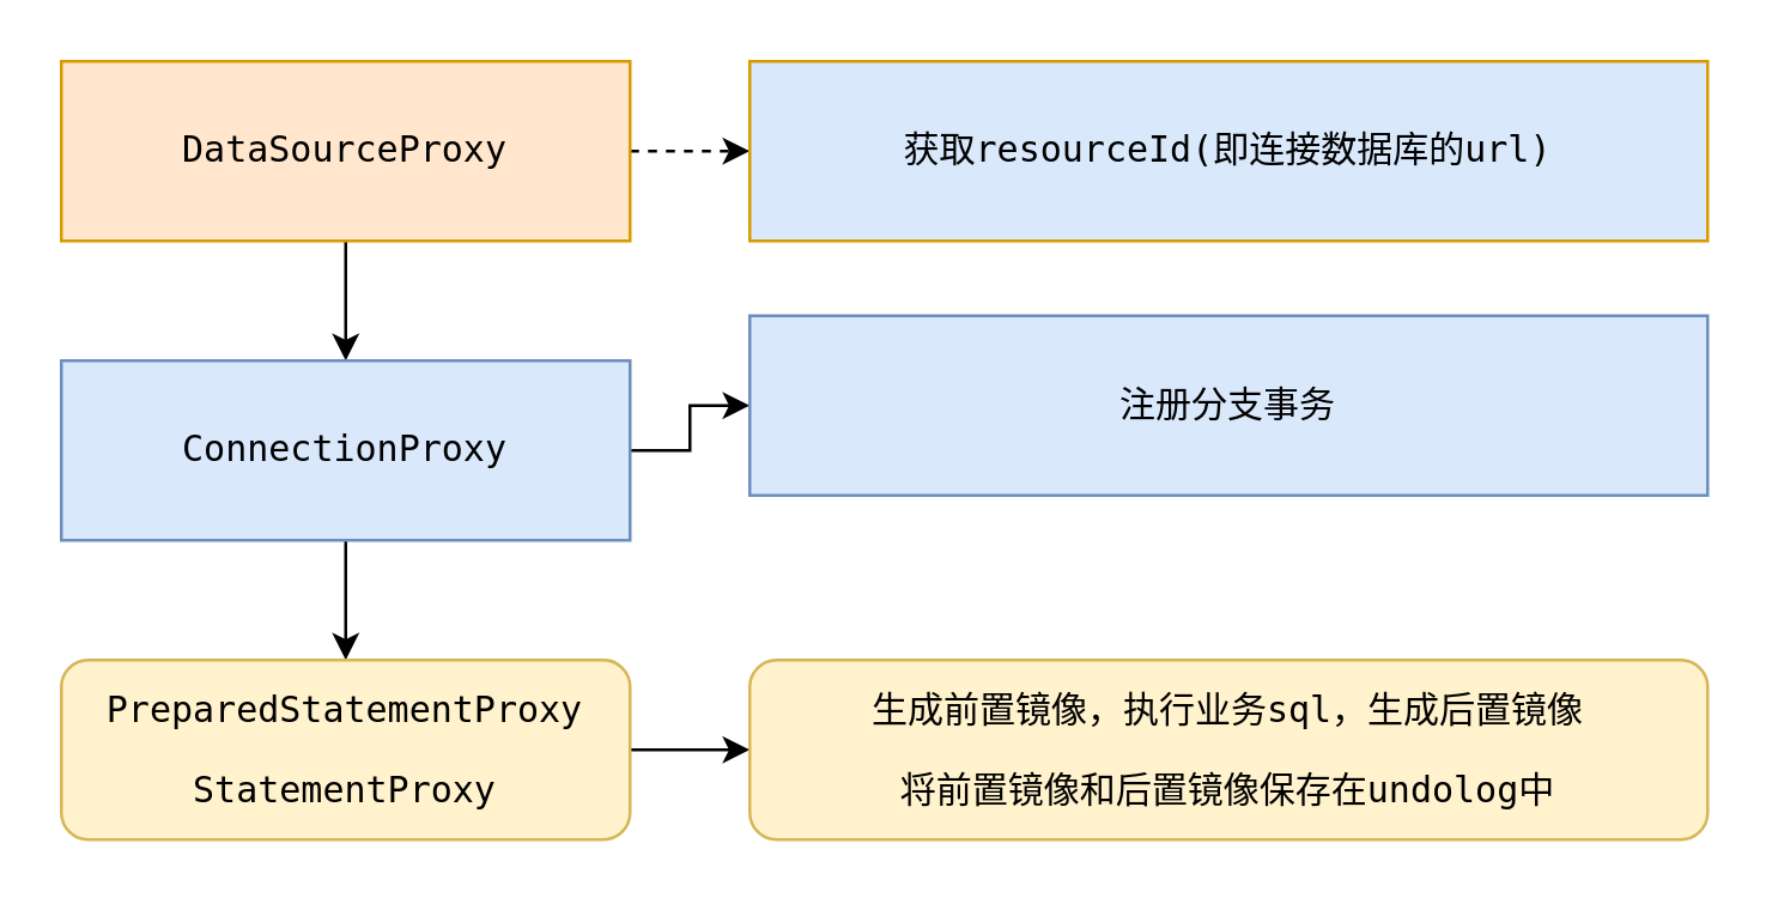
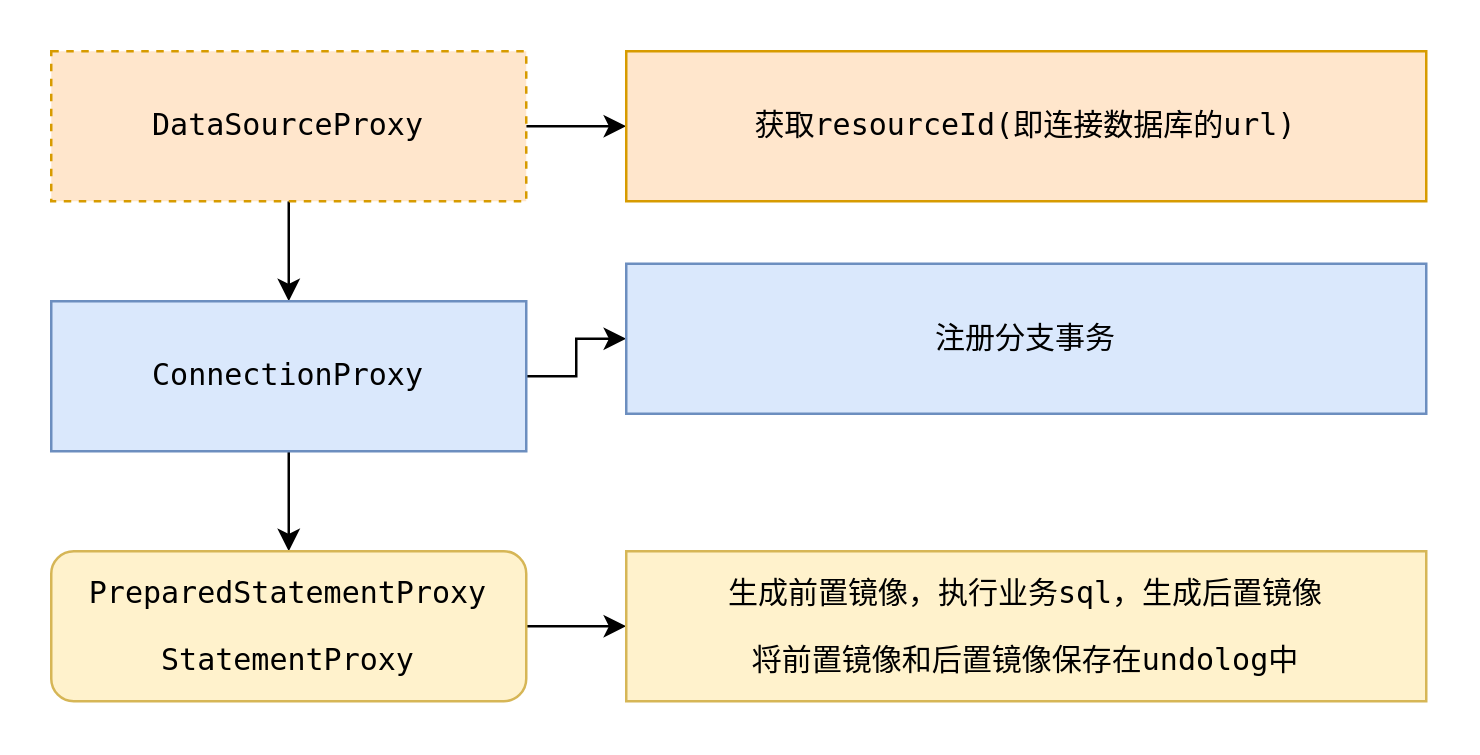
  <mxCell id="0" />
  <mxCell id="1" parent="0" />
  <mxCell id="2" style="edgeStyle=orthogonalEdgeStyle;rounded=0;orthogonalLoop=1;jettySize=auto;html=1;exitX=0.5;exitY=1;exitDx=0;exitDy=0;entryX=0.5;entryY=0;entryDx=0;entryDy=0;" edge="1" parent="1" source="4" target="7"><mxGeometry relative="1" as="geometry" /></mxCell>
- <mxCell id="3" value="" style="edgeStyle=orthogonalEdgeStyle;rounded=0;orthogonalLoop=1;jettySize=auto;html=1;dashed=1;" edge="1" parent="1" source="4" target="10"><mxGeometry relative="1" as="geometry" /></mxCell>
- <mxCell id="4" value="&lt;pre&gt;DataSourceProxy&lt;/pre&gt;" style="rounded=0;whiteSpace=wrap;html=1;fillColor=#ffe6cc;strokeColor=#d79b00;" parent="1" vertex="1"><mxGeometry x="20" y="20" width="190" height="60" as="geometry" /></mxCell>
+ <mxCell id="3" value="" style="edgeStyle=orthogonalEdgeStyle;rounded=0;orthogonalLoop=1;jettySize=auto;html=1;" edge="1" parent="1" source="4" target="10"><mxGeometry relative="1" as="geometry" /></mxCell>
+ <mxCell id="4" value="&lt;pre&gt;DataSourceProxy&lt;/pre&gt;" style="rounded=0;whiteSpace=wrap;html=1;fillColor=#ffe6cc;strokeColor=#d79b00;dashed=1;" parent="1" vertex="1"><mxGeometry x="20" y="20" width="190" height="60" as="geometry" /></mxCell>
  <mxCell id="5" style="edgeStyle=orthogonalEdgeStyle;rounded=0;orthogonalLoop=1;jettySize=auto;html=1;exitX=0.5;exitY=1;exitDx=0;exitDy=0;entryX=0.5;entryY=0;entryDx=0;entryDy=0;" edge="1" parent="1" source="7" target="9"><mxGeometry relative="1" as="geometry" /></mxCell>
  <mxCell id="6" value="" style="edgeStyle=orthogonalEdgeStyle;rounded=0;orthogonalLoop=1;jettySize=auto;html=1;" edge="1" parent="1" source="7" target="11"><mxGeometry relative="1" as="geometry" /></mxCell>
  <mxCell id="7" value="&lt;pre&gt;&lt;pre&gt;ConnectionProxy&lt;/pre&gt;&lt;/pre&gt;" style="rounded=0;whiteSpace=wrap;html=1;fillColor=#dae8fc;strokeColor=#6c8ebf;" parent="1" vertex="1"><mxGeometry x="20" y="120" width="190" height="60" as="geometry" /></mxCell>
  <mxCell id="8" value="" style="edgeStyle=orthogonalEdgeStyle;rounded=0;orthogonalLoop=1;jettySize=auto;html=1;" edge="1" parent="1" source="9" target="12"><mxGeometry relative="1" as="geometry" /></mxCell>
  <mxCell id="9" value="&lt;pre&gt;&lt;pre&gt;&lt;pre&gt;PreparedStatementProxy&lt;/pre&gt;&lt;pre&gt;&lt;pre&gt;StatementProxy&lt;/pre&gt;&lt;/pre&gt;&lt;/pre&gt;&lt;/pre&gt;" style="whiteSpace=wrap;html=1;fillColor=#fff2cc;strokeColor=#d6b656;rounded=1;" parent="1" vertex="1"><mxGeometry x="20" y="220" width="190" height="60" as="geometry" /></mxCell>
- <mxCell id="10" value="&lt;pre&gt;获取resourceId(即连接数据库的url)&lt;/pre&gt;" style="rounded=0;whiteSpace=wrap;html=1;fillColor=#dae8fc;strokeColor=#d79b00;" parent="1" vertex="1"><mxGeometry x="250" y="20" width="320" height="60" as="geometry" /></mxCell>
+ <mxCell id="10" value="&lt;pre&gt;获取resourceId(即连接数据库的url)&lt;/pre&gt;" style="rounded=0;whiteSpace=wrap;html=1;fillColor=#ffe6cc;strokeColor=#d79b00;" parent="1" vertex="1"><mxGeometry x="250" y="20" width="320" height="60" as="geometry" /></mxCell>
  <mxCell id="11" value="&lt;pre&gt;注册分支事务&lt;/pre&gt;" style="rounded=0;whiteSpace=wrap;html=1;fillColor=#dae8fc;strokeColor=#6c8ebf;" parent="1" vertex="1"><mxGeometry x="250" y="105" width="320" height="60" as="geometry" /></mxCell>
- <mxCell id="12" value="&lt;pre&gt;&lt;pre&gt;&lt;pre&gt;生成前置镜像，执行业务sql，生成后置镜像&lt;/pre&gt;&lt;pre&gt;将前置镜像和后置镜像保存在undolog中&lt;/pre&gt;&lt;/pre&gt;&lt;/pre&gt;" style="whiteSpace=wrap;html=1;fillColor=#fff2cc;strokeColor=#d6b656;rounded=1;" parent="1" vertex="1"><mxGeometry x="250" y="220" width="320" height="60" as="geometry" /></mxCell>
+ <mxCell id="12" value="&lt;pre&gt;&lt;pre&gt;&lt;pre&gt;生成前置镜像，执行业务sql，生成后置镜像&lt;/pre&gt;&lt;pre&gt;将前置镜像和后置镜像保存在undolog中&lt;/pre&gt;&lt;/pre&gt;&lt;/pre&gt;" style="rounded=0;whiteSpace=wrap;html=1;fillColor=#fff2cc;strokeColor=#d6b656;" parent="1" vertex="1"><mxGeometry x="250" y="220" width="320" height="60" as="geometry" /></mxCell>
